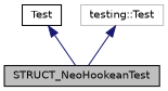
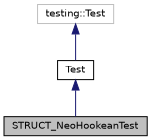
  digraph {
    node [color=black fillcolor=white fontname=Helvetica fontsize=10 shape=record style=filled]
    edge [color=midnightblue dir=back fontname=Helvetica fontsize=10 labelfontname=Helvetica labelfontsize=10 style=solid]
    n1 [fillcolor=grey75 fontcolor=black height=0.2 label=STRUCT_NeoHookeanTest width=0.4]
    n2 [height=0.2 label=Test width=0.4]
    n3 [color=grey75 height=0.2 label="testing::Test" width=0.4]
    n2 -> n1
-   n3 -> n1
+   n3 -> n2
  }
